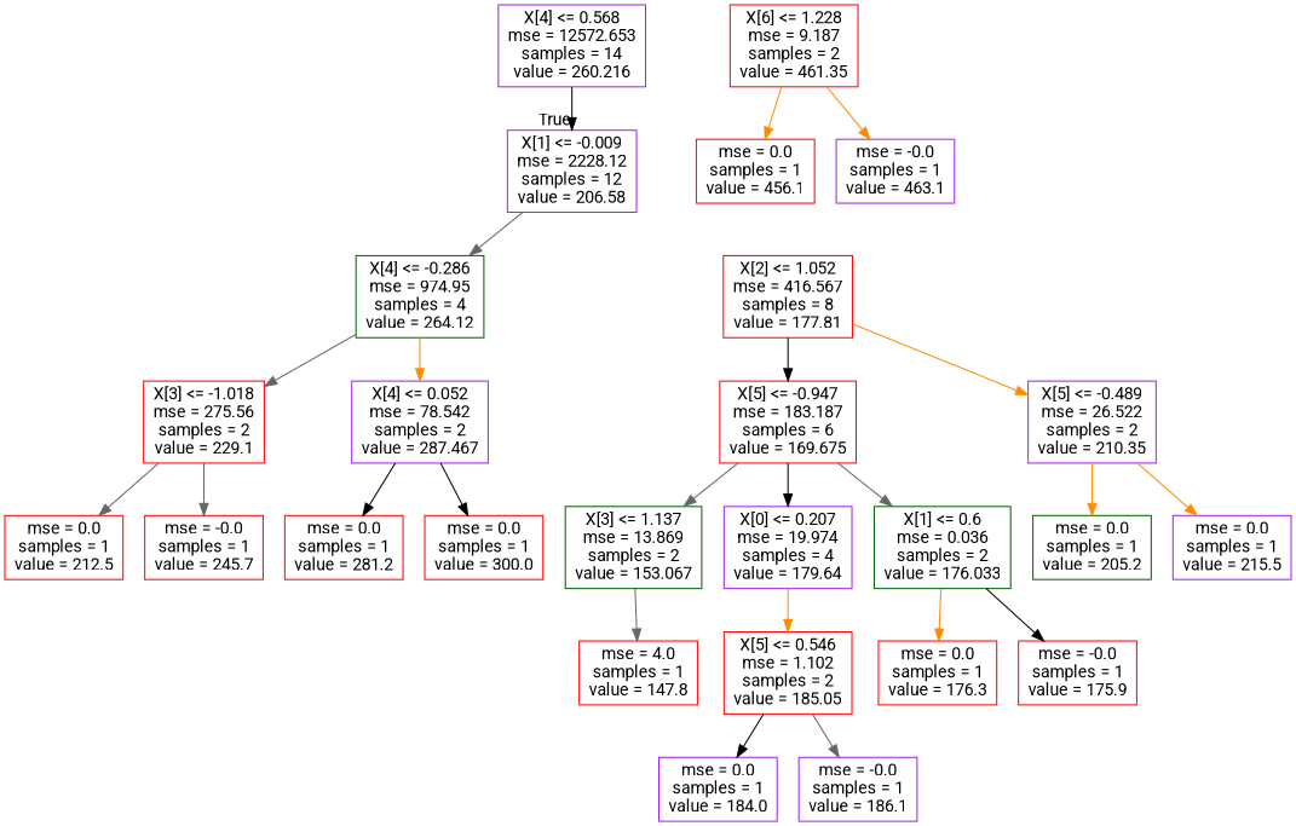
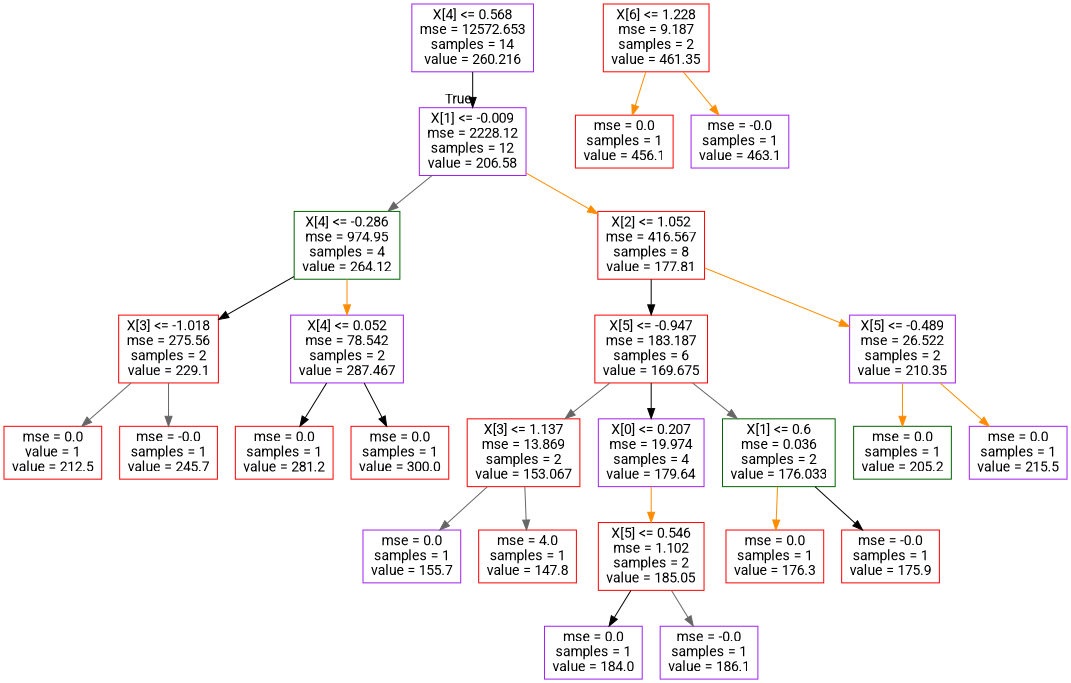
  digraph {
    fontname=Roboto
    node [color=red fontname=Roboto shape=box]
    edge [color=darkorange fontname=Roboto]
    n1 [color=purple label="X[4] <= 0.568\nmse = 12572.653\nsamples = 14\nvalue = 260.216"]
    n2 [color=purple label="X[1] <= -0.009\nmse = 2228.12\nsamples = 12\nvalue = 206.58"]
    n3 [color=darkgreen label="X[4] <= -0.286\nmse = 974.95\nsamples = 4\nvalue = 264.12"]
    n4 [label="X[2] <= 1.052\nmse = 416.567\nsamples = 8\nvalue = 177.81"]
    n5 [label="X[6] <= 1.228\nmse = 9.187\nsamples = 2\nvalue = 461.35"]
    n6 [label="mse = 0.0\nsamples = 1\nvalue = 456.1"]
    n7 [color=purple label="mse = -0.0\nsamples = 1\nvalue = 463.1"]
    n8 [label="X[3] <= -1.018\nmse = 275.56\nsamples = 2\nvalue = 229.1"]
    n9 [color=purple label="X[4] <= 0.052\nmse = 78.542\nsamples = 2\nvalue = 287.467"]
    n10 [label="X[5] <= -0.947\nmse = 183.187\nsamples = 6\nvalue = 169.675"]
    n11 [color=purple label="X[5] <= -0.489\nmse = 26.522\nsamples = 2\nvalue = 210.35"]
-   n12 [label="mse = 0.0\nsamples = 1\nvalue = 212.5"]
+   n12 [label="mse = 0.0\nvalue = 1\nvalue = 212.5"]
    n13 [label="mse = -0.0\nsamples = 1\nvalue = 245.7"]
    n14 [label="mse = 0.0\nsamples = 1\nvalue = 281.2"]
    n15 [label="mse = 0.0\nsamples = 1\nvalue = 300.0"]
-   n16 [color=darkgreen label="X[3] <= 1.137\nmse = 13.869\nsamples = 2\nvalue = 153.067"]
+   n16 [label="X[3] <= 1.137\nmse = 13.869\nsamples = 2\nvalue = 153.067"]
    n17 [color=purple label="X[0] <= 0.207\nmse = 19.974\nsamples = 4\nvalue = 179.64"]
    n18 [color=darkgreen label="X[1] <= 0.6\nmse = 0.036\nsamples = 2\nvalue = 176.033"]
    n19 [color=darkgreen label="mse = 0.0\nsamples = 1\nvalue = 205.2"]
    n20 [color=purple label="mse = 0.0\nsamples = 1\nvalue = 215.5"]
+   n21 [color=purple label="mse = 0.0\nsamples = 1\nvalue = 155.7"]
    n22 [label="mse = 4.0\nsamples = 1\nvalue = 147.8"]
    n23 [label="X[5] <= 0.546\nmse = 1.102\nsamples = 2\nvalue = 185.05"]
    n24 [label="mse = 0.0\nsamples = 1\nvalue = 176.3"]
    n25 [label="mse = -0.0\nsamples = 1\nvalue = 175.9"]
    n26 [color=purple label="mse = 0.0\nsamples = 1\nvalue = 184.0"]
    n27 [color=purple label="mse = -0.0\nsamples = 1\nvalue = 186.1"]
    n1 -> n2 [color=black headlabel=True labelangle=45 labeldistance=2.5]
    n2 -> n3 [color=gray40]
-   n3 -> n8 [color=gray40]
+   n2 -> n4
+   n3 -> n8 [color=black]
    n3 -> n9
    n4 -> n10 [color=black]
    n4 -> n11
    n5 -> n6
    n5 -> n7
    n8 -> n12 [color=gray40]
    n8 -> n13 [color=gray40]
    n9 -> n14 [color=black]
    n9 -> n15 [color=black]
    n10 -> n16 [color=gray40]
    n10 -> n17 [color=black]
    n10 -> n18 [color=gray40]
    n11 -> n19
    n11 -> n20
+   n16 -> n21 [color=gray40]
    n16 -> n22 [color=gray40]
    n17 -> n23
    n18 -> n24
    n18 -> n25 [color=black]
    n23 -> n26 [color=black]
    n23 -> n27 [color=gray40]
  }
